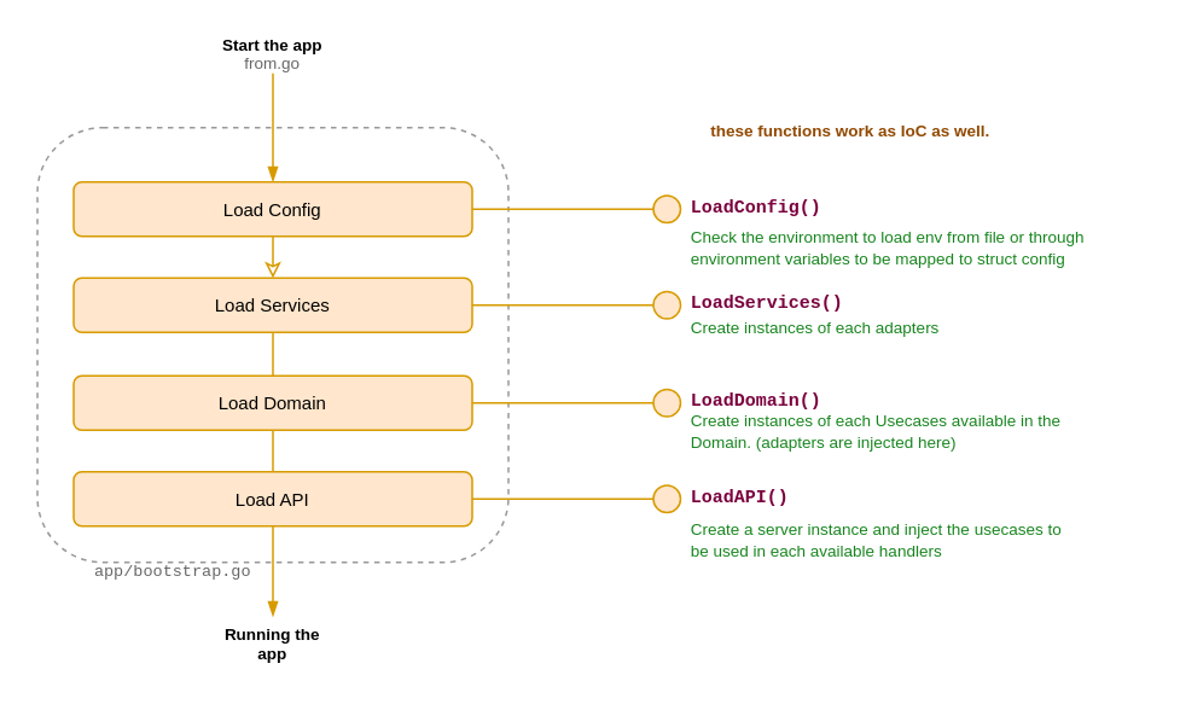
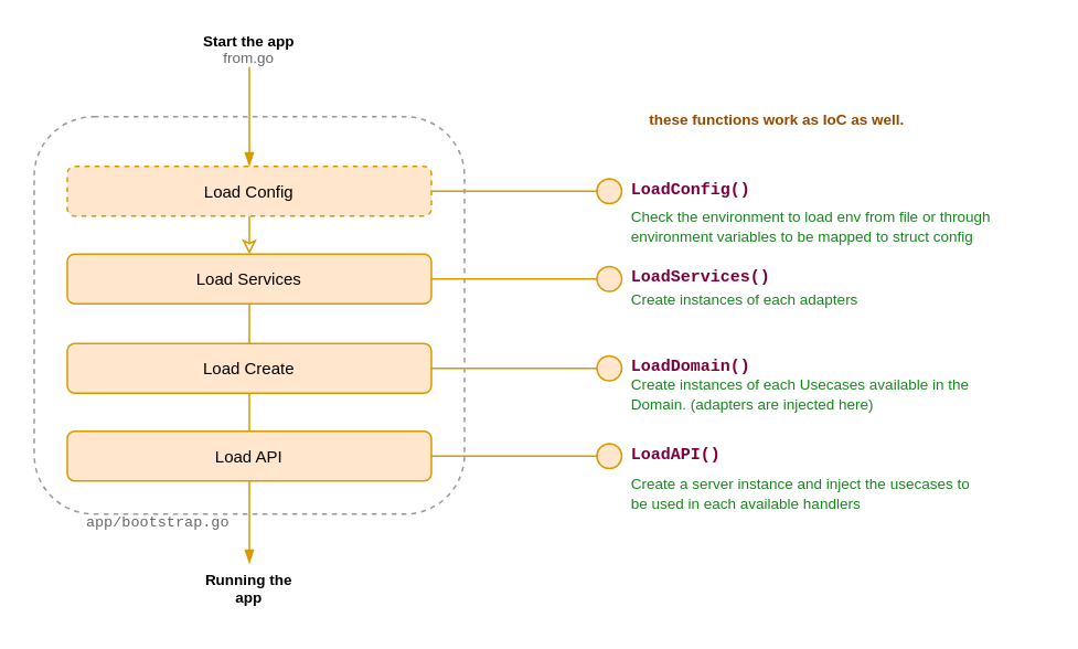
  <mxCell id="0" />
  <mxCell id="1" parent="0" />
  <mxCell id="2" value="" style="rounded=1;whiteSpace=wrap;html=1;fontSize=9;fontColor=#666666;dashed=1;strokeColor=#999999;" vertex="1" parent="1"><mxGeometry x="20" y="70" width="260" height="240" as="geometry" /></mxCell>
  <mxCell id="3" value="" style="endArrow=blockThin;html=1;entryX=0.5;entryY=0;entryDx=0;entryDy=0;endFill=1;fillColor=#ffe6cc;strokeColor=#d79b00;" edge="1" parent="1" target="20"><mxGeometry width="50" height="50" relative="1" as="geometry"><mxPoint x="150" y="40" as="sourcePoint" /><mxPoint x="160" y="20" as="targetPoint" /></mxGeometry></mxCell>
  <mxCell id="4" value="Start the app&lt;br&gt;" style="text;html=1;strokeColor=none;fillColor=none;align=center;verticalAlign=middle;whiteSpace=wrap;rounded=0;fontSize=9;fontStyle=1" vertex="1" parent="1"><mxGeometry x="120" y="20" width="60" height="10" as="geometry" /></mxCell>
  <mxCell id="5" value="Running the app" style="text;html=1;strokeColor=none;fillColor=none;align=center;verticalAlign=middle;whiteSpace=wrap;rounded=0;fontSize=9;fontStyle=1" vertex="1" parent="1"><mxGeometry x="120" y="340" width="60" height="30" as="geometry" /></mxCell>
  <mxCell id="6" style="edgeStyle=none;html=1;exitX=0.5;exitY=1;exitDx=0;exitDy=0;entryX=0.5;entryY=0;entryDx=0;entryDy=0;fontSize=9;endArrow=classic;endFill=0;fillColor=#ffe6cc;strokeColor=#d79b00;" edge="1" parent="1" source="20" target="19"><mxGeometry relative="1" as="geometry" /></mxCell>
  <mxCell id="7" style="edgeStyle=none;html=1;exitX=0.5;exitY=1;exitDx=0;exitDy=0;fontSize=9;endArrow=none;endFill=0;entryX=0.5;entryY=0;entryDx=0;entryDy=0;fillColor=#ffe6cc;strokeColor=#d79b00;" edge="1" parent="1" source="19" target="18"><mxGeometry relative="1" as="geometry"><mxPoint x="149.897" y="210" as="targetPoint" /></mxGeometry></mxCell>
  <mxCell id="8" style="edgeStyle=none;html=1;exitX=0.5;exitY=1;exitDx=0;exitDy=0;entryX=0.5;entryY=0;entryDx=0;entryDy=0;fontSize=9;endArrow=none;endFill=0;fillColor=#ffe6cc;strokeColor=#d79b00;" edge="1" parent="1" source="18" target="17"><mxGeometry relative="1" as="geometry" /></mxCell>
  <mxCell id="9" style="edgeStyle=none;html=1;fontSize=9;endArrow=blockThin;endFill=1;fillColor=#ffe6cc;strokeColor=#d79b00;" edge="1" parent="1" source="17" target="5"><mxGeometry relative="1" as="geometry" /></mxCell>
  <mxCell id="10" value="from.go" style="text;html=1;strokeColor=none;fillColor=none;align=center;verticalAlign=middle;whiteSpace=wrap;rounded=0;fontSize=9;fontColor=#666666;" vertex="1" parent="1"><mxGeometry x="120" y="30" width="60" height="10" as="geometry" /></mxCell>
  <mxCell id="11" value="&lt;font face=&quot;Courier New&quot;&gt;app/bootstrap.go&lt;/font&gt;" style="text;html=1;strokeColor=none;fillColor=none;align=center;verticalAlign=middle;whiteSpace=wrap;rounded=0;fontSize=9;fontColor=#666666;" vertex="1" parent="1"><mxGeometry x="50" y="310" width="90" height="10" as="geometry" /></mxCell>
  <mxCell id="12" value="&lt;font face=&quot;Helvetica&quot; style=&quot;font-size: 9px;&quot;&gt;Check the environment to load env from file or through environment variables to be mapped to struct config&lt;/font&gt;" style="text;html=1;strokeColor=none;fillColor=none;align=left;verticalAlign=middle;whiteSpace=wrap;rounded=0;dashed=1;fontFamily=Courier New;fontSize=9;fontColor=#17851E;" vertex="1" parent="1"><mxGeometry x="379" y="120" width="250" height="33" as="geometry" /></mxCell>
  <mxCell id="13" value="&lt;font face=&quot;Helvetica&quot; style=&quot;font-size: 9px&quot;&gt;Create instances of each adapters&lt;/font&gt;" style="text;html=1;strokeColor=none;fillColor=none;align=left;verticalAlign=middle;whiteSpace=wrap;rounded=0;dashed=1;fontFamily=Courier New;fontSize=9;fontColor=#17851E;" vertex="1" parent="1"><mxGeometry x="379" y="173" width="140" height="15" as="geometry" /></mxCell>
  <mxCell id="14" value="&lt;font face=&quot;helvetica&quot;&gt;these functions work as IoC as well.&lt;/font&gt;" style="text;whiteSpace=wrap;html=1;fontSize=9;fontFamily=Helvetica;fontColor=#914900;fontStyle=1" vertex="1" parent="1"><mxGeometry x="390" y="60" width="160" height="20" as="geometry" /></mxCell>
  <mxCell id="15" value="&lt;font face=&quot;Helvetica&quot; style=&quot;font-size: 9px&quot;&gt;Create instances of each Usecases available in the Domain. (adapters are injected here)&lt;/font&gt;" style="text;html=1;strokeColor=none;fillColor=none;align=left;verticalAlign=middle;whiteSpace=wrap;rounded=0;dashed=1;fontFamily=Courier New;fontSize=9;fontColor=#17851E;" vertex="1" parent="1"><mxGeometry x="379" y="228" width="210" height="20" as="geometry" /></mxCell>
  <mxCell id="16" value="&lt;font face=&quot;Helvetica&quot; style=&quot;font-size: 9px&quot;&gt;Create a server instance and inject the usecases to be used in each available handlers&lt;/font&gt;" style="text;html=1;strokeColor=none;fillColor=none;align=left;verticalAlign=middle;whiteSpace=wrap;rounded=0;dashed=1;fontFamily=Courier New;fontSize=9;fontColor=#17851E;" vertex="1" parent="1"><mxGeometry x="379" y="288" width="210" height="20" as="geometry" /></mxCell>
  <mxCell id="17" value="Load API" style="rounded=1;whiteSpace=wrap;html=1;fillColor=#ffe6cc;strokeColor=#d79b00;fontFamily=Helvetica;fontSize=10;" vertex="1" parent="1"><mxGeometry x="40" y="260" width="220" height="30" as="geometry" /></mxCell>
- <mxCell id="18" value="Load Domain" style="rounded=1;whiteSpace=wrap;html=1;fillColor=#ffe6cc;strokeColor=#d79b00;fontFamily=Helvetica;fontSize=10;" vertex="1" parent="1"><mxGeometry x="40" y="207" width="220" height="30" as="geometry" /></mxCell>
+ <mxCell id="18" value="Load Create" style="rounded=1;whiteSpace=wrap;html=1;fillColor=#ffe6cc;strokeColor=#d79b00;fontFamily=Helvetica;fontSize=10;" vertex="1" parent="1"><mxGeometry x="40" y="207" width="220" height="30" as="geometry" /></mxCell>
  <mxCell id="19" value="Load Services" style="rounded=1;whiteSpace=wrap;html=1;fillColor=#ffe6cc;strokeColor=#d79b00;fontFamily=Helvetica;fontSize=10;" vertex="1" parent="1"><mxGeometry x="40" y="153" width="220" height="30" as="geometry" /></mxCell>
- <mxCell id="20" value="Load Config" style="rounded=1;whiteSpace=wrap;html=1;fillColor=#ffe6cc;strokeColor=#d79b00;fontFamily=Helvetica;fontSize=10;" vertex="1" parent="1"><mxGeometry x="40" y="100" width="220" height="30" as="geometry" /></mxCell>
+ <mxCell id="20" value="Load Config" style="rounded=1;whiteSpace=wrap;html=1;fillColor=#ffe6cc;strokeColor=#d79b00;fontFamily=Helvetica;fontSize=10;dashed=1;" vertex="1" parent="1"><mxGeometry x="40" y="100" width="220" height="30" as="geometry" /></mxCell>
  <mxCell id="21" value="" style="group" vertex="1" connectable="0" parent="1"><mxGeometry x="360" y="100" width="96.5" height="30" as="geometry" /></mxCell>
  <mxCell id="22" value="" style="ellipse;whiteSpace=wrap;html=1;aspect=fixed;fillColor=#ffe6cc;strokeColor=#d79b00;" vertex="1" parent="21"><mxGeometry y="7.5" width="15" height="15" as="geometry" /></mxCell>
  <mxCell id="23" value="&lt;font face=&quot;Courier New&quot; style=&quot;font-size: 10px&quot; color=&quot;#7a003d&quot;&gt;&lt;b&gt;LoadConfig()&lt;/b&gt;&lt;/font&gt;" style="text;html=1;strokeColor=none;fillColor=none;align=left;verticalAlign=middle;whiteSpace=wrap;rounded=0;" vertex="1" parent="21"><mxGeometry x="19" y="-2" width="77.5" height="30" as="geometry" /></mxCell>
  <mxCell id="24" value="" style="endArrow=none;html=1;exitX=1;exitY=0.5;exitDx=0;exitDy=0;fillColor=#ffe6cc;strokeColor=#d79b00;" edge="1" parent="1" source="20" target="22"><mxGeometry width="50" height="50" relative="1" as="geometry"><mxPoint x="-140" y="20" as="sourcePoint" /><mxPoint x="-110" y="-15" as="targetPoint" /></mxGeometry></mxCell>
  <mxCell id="25" value="" style="endArrow=none;html=1;exitX=1;exitY=0.5;exitDx=0;exitDy=0;fillColor=#ffe6cc;strokeColor=#d79b00;" edge="1" parent="1" target="26"><mxGeometry width="50" height="50" relative="1" as="geometry"><mxPoint x="260" y="168" as="sourcePoint" /><mxPoint x="370" y="168" as="targetPoint" /></mxGeometry></mxCell>
  <mxCell id="26" value="" style="ellipse;whiteSpace=wrap;html=1;aspect=fixed;fillColor=#ffe6cc;strokeColor=#d79b00;" vertex="1" parent="1"><mxGeometry x="360" y="160.5" width="15" height="15" as="geometry" /></mxCell>
  <mxCell id="27" value="&lt;font face=&quot;Courier New&quot; style=&quot;font-size: 10px&quot; color=&quot;#7a003d&quot;&gt;&lt;b&gt;LoadServices()&lt;/b&gt;&lt;/font&gt;" style="text;html=1;strokeColor=none;fillColor=none;align=left;verticalAlign=middle;whiteSpace=wrap;rounded=0;" vertex="1" parent="1"><mxGeometry x="379" y="151" width="85" height="30" as="geometry" /></mxCell>
  <mxCell id="28" value="" style="endArrow=none;html=1;exitX=1;exitY=0.5;exitDx=0;exitDy=0;fillColor=#ffe6cc;strokeColor=#d79b00;" edge="1" parent="1" target="29"><mxGeometry width="50" height="50" relative="1" as="geometry"><mxPoint x="260" y="222" as="sourcePoint" /><mxPoint x="370" y="222" as="targetPoint" /></mxGeometry></mxCell>
  <mxCell id="29" value="" style="ellipse;whiteSpace=wrap;html=1;aspect=fixed;fillColor=#ffe6cc;strokeColor=#d79b00;" vertex="1" parent="1"><mxGeometry x="360" y="214.5" width="15" height="15" as="geometry" /></mxCell>
  <mxCell id="30" value="&lt;font style=&quot;font-size: 10px&quot; face=&quot;Courier New&quot; color=&quot;#7a003d&quot;&gt;&lt;b&gt;LoadDomain()&lt;/b&gt;&lt;/font&gt;" style="text;html=1;strokeColor=none;fillColor=none;align=left;verticalAlign=middle;whiteSpace=wrap;rounded=0;" vertex="1" parent="1"><mxGeometry x="379" y="205" width="80" height="30" as="geometry" /></mxCell>
  <mxCell id="31" value="" style="endArrow=none;html=1;exitX=1;exitY=0.5;exitDx=0;exitDy=0;fillColor=#ffe6cc;strokeColor=#d79b00;" edge="1" parent="1" target="32"><mxGeometry width="50" height="50" relative="1" as="geometry"><mxPoint x="260" y="275" as="sourcePoint" /><mxPoint x="370" y="275" as="targetPoint" /></mxGeometry></mxCell>
  <mxCell id="32" value="" style="ellipse;whiteSpace=wrap;html=1;aspect=fixed;fillColor=#ffe6cc;strokeColor=#d79b00;" vertex="1" parent="1"><mxGeometry x="360" y="267.5" width="15" height="15" as="geometry" /></mxCell>
  <mxCell id="33" value="&lt;font style=&quot;font-size: 10px&quot; face=&quot;Courier New&quot; color=&quot;#7a003d&quot;&gt;&lt;b&gt;LoadAPI()&lt;/b&gt;&lt;/font&gt;" style="text;html=1;strokeColor=none;fillColor=none;align=left;verticalAlign=middle;whiteSpace=wrap;rounded=0;" vertex="1" parent="1"><mxGeometry x="379" y="258" width="60" height="30" as="geometry" /></mxCell>
